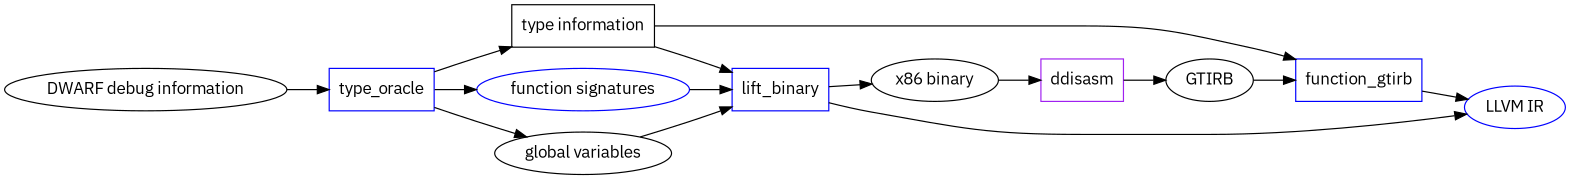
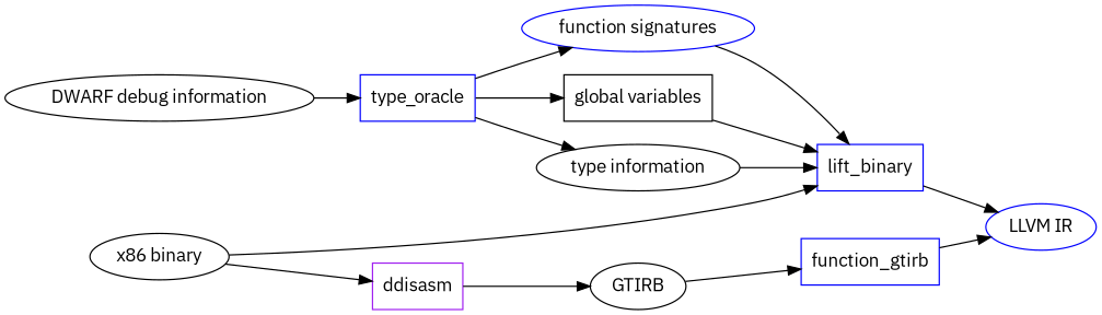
  digraph {
    fontname="IBM Plex Sans"
    rankdir=LR
    node [fontname="IBM Plex Sans"]
    edge [fontname="IBM Plex Sans"]
    ddisasm [color=purple shape=box]
    GTIRB
    n3 [color=blue label=function_gtirb shape=box]
    n4 [color=blue label="LLVM IR"]
    lift_binary [color=blue shape=box]
    type_oracle [color=blue shape=box]
-   n7 [label="type information" shape=box]
+   n7 [label="type information"]
    n8 [color=blue label="function signatures"]
-   n9 [label="global variables"]
+   n9 [label="global variables" shape=box]
    n10 [label="x86 binary"]
    n11 [label="DWARF debug information"]
    ddisasm -> GTIRB
    GTIRB -> n3
    n3 -> n4
    lift_binary -> n4
    type_oracle -> n7
    type_oracle -> n8
    type_oracle -> n9
-   n7 -> n3
    n7 -> lift_binary
    n8 -> lift_binary
    n9 -> lift_binary
    n10 -> ddisasm
-   lift_binary -> n10
+   n10 -> lift_binary
    n11 -> type_oracle
  }
